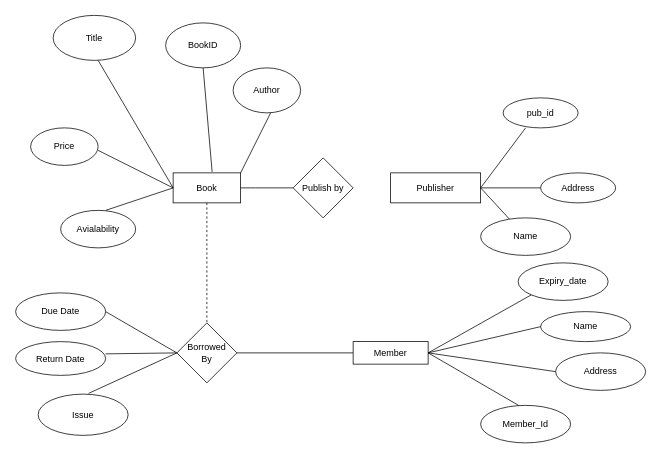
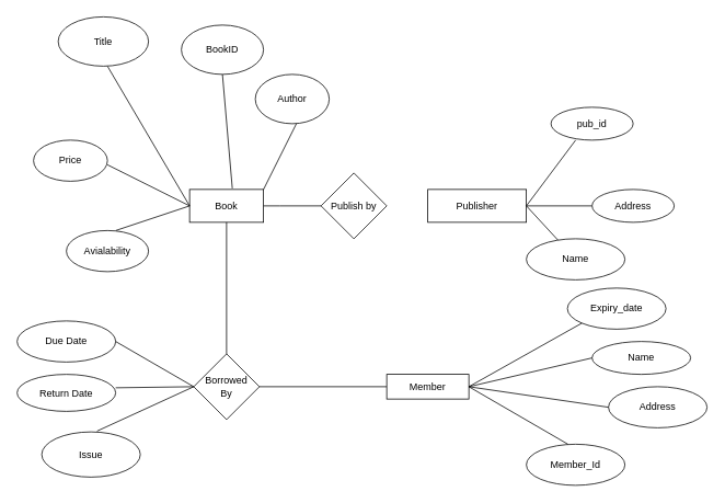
  <mxCell id="0" />
  <mxCell id="1" parent="0" />
  <mxCell id="2" value="Publish by" style="rhombus;whiteSpace=wrap;html=1;" vertex="1" parent="1"><mxGeometry x="390" y="210" width="80" height="80" as="geometry" /></mxCell>
  <mxCell id="3" value="" style="endArrow=none;html=1;rounded=0;entryX=0;entryY=0.5;entryDx=0;entryDy=0;" edge="1" parent="1" target="2"><mxGeometry width="50" height="50" relative="1" as="geometry"><mxPoint x="340" y="250" as="sourcePoint" /><mxPoint x="450" y="230" as="targetPoint" /></mxGeometry></mxCell>
  <mxCell id="4" value="Book" style="rounded=0;whiteSpace=wrap;html=1;" vertex="1" parent="1"><mxGeometry x="230" y="230" width="90" height="40" as="geometry" /></mxCell>
  <mxCell id="5" value="" style="endArrow=none;html=1;rounded=0;exitX=0;exitY=0.5;exitDx=0;exitDy=0;" edge="1" parent="1" source="4"><mxGeometry width="50" height="50" relative="1" as="geometry"><mxPoint x="400" y="280" as="sourcePoint" /><mxPoint x="130" y="80" as="targetPoint" /></mxGeometry></mxCell>
  <mxCell id="6" value="" style="endArrow=none;html=1;rounded=0;exitX=1;exitY=0;exitDx=0;exitDy=0;" edge="1" parent="1" source="4"><mxGeometry width="50" height="50" relative="1" as="geometry"><mxPoint x="300" y="230" as="sourcePoint" /><mxPoint x="360" y="150" as="targetPoint" /></mxGeometry></mxCell>
  <mxCell id="7" value="" style="endArrow=none;html=1;rounded=0;exitX=0.578;exitY=-0.033;exitDx=0;exitDy=0;exitPerimeter=0;" edge="1" parent="1" source="4"><mxGeometry width="50" height="50" relative="1" as="geometry"><mxPoint x="310" y="240" as="sourcePoint" /><mxPoint x="270" y="90" as="targetPoint" /></mxGeometry></mxCell>
  <mxCell id="8" value="" style="endArrow=none;html=1;rounded=0;exitX=0;exitY=0.5;exitDx=0;exitDy=0;" edge="1" parent="1" source="4"><mxGeometry width="50" height="50" relative="1" as="geometry"><mxPoint x="320" y="250" as="sourcePoint" /><mxPoint x="130" y="200" as="targetPoint" /></mxGeometry></mxCell>
  <mxCell id="9" value="" style="endArrow=none;html=1;rounded=0;exitX=0;exitY=0.5;exitDx=0;exitDy=0;" edge="1" parent="1" source="4"><mxGeometry width="50" height="50" relative="1" as="geometry"><mxPoint x="330" y="260" as="sourcePoint" /><mxPoint x="140" y="280" as="targetPoint" /></mxGeometry></mxCell>
  <mxCell id="10" value="" style="endArrow=none;html=1;rounded=0;" edge="1" parent="1" target="4"><mxGeometry width="50" height="50" relative="1" as="geometry"><mxPoint x="340" y="250" as="sourcePoint" /><mxPoint x="340" y="200" as="targetPoint" /></mxGeometry></mxCell>
  <mxCell id="11" value="Author" style="ellipse;whiteSpace=wrap;html=1;" vertex="1" parent="1"><mxGeometry x="310" y="90" width="90" height="60" as="geometry" /></mxCell>
  <mxCell id="12" value="BookID" style="ellipse;whiteSpace=wrap;html=1;" vertex="1" parent="1"><mxGeometry x="220" y="30" width="100" height="60" as="geometry" /></mxCell>
  <mxCell id="13" value="Title" style="ellipse;whiteSpace=wrap;html=1;" vertex="1" parent="1"><mxGeometry x="70" y="20" width="110" height="60" as="geometry" /></mxCell>
  <mxCell id="14" value="Price" style="ellipse;whiteSpace=wrap;html=1;" vertex="1" parent="1"><mxGeometry x="40" y="170" width="90" height="50" as="geometry" /></mxCell>
  <mxCell id="15" value="Avialability" style="ellipse;whiteSpace=wrap;html=1;" vertex="1" parent="1"><mxGeometry x="80" y="280" width="100" height="50" as="geometry" /></mxCell>
  <mxCell id="16" value="Publisher" style="rounded=0;whiteSpace=wrap;html=1;" vertex="1" parent="1"><mxGeometry x="520" y="230" width="120" height="40" as="geometry" /></mxCell>
  <mxCell id="17" value="" style="endArrow=none;html=1;rounded=0;exitX=1;exitY=0.5;exitDx=0;exitDy=0;" edge="1" parent="1" source="16"><mxGeometry width="50" height="50" relative="1" as="geometry"><mxPoint x="640" y="240" as="sourcePoint" /><mxPoint x="700" y="170" as="targetPoint" /></mxGeometry></mxCell>
  <mxCell id="18" value="" style="endArrow=none;html=1;rounded=0;exitX=1;exitY=0.5;exitDx=0;exitDy=0;" edge="1" parent="1" source="16"><mxGeometry width="50" height="50" relative="1" as="geometry"><mxPoint x="360" y="200" as="sourcePoint" /><mxPoint x="720" y="250" as="targetPoint" /></mxGeometry></mxCell>
  <mxCell id="19" value="" style="endArrow=none;html=1;rounded=0;exitX=1;exitY=0.5;exitDx=0;exitDy=0;" edge="1" parent="1" source="16" target="20"><mxGeometry width="50" height="50" relative="1" as="geometry"><mxPoint x="360" y="200" as="sourcePoint" /><mxPoint x="700" y="330" as="targetPoint" /></mxGeometry></mxCell>
  <mxCell id="20" value="Name" style="ellipse;whiteSpace=wrap;html=1;" vertex="1" parent="1"><mxGeometry x="640" y="290" width="120" height="50" as="geometry" /></mxCell>
  <mxCell id="21" value="Address" style="ellipse;whiteSpace=wrap;html=1;" vertex="1" parent="1"><mxGeometry x="720" y="230" width="100" height="40" as="geometry" /></mxCell>
  <mxCell id="22" value="pub_id" style="ellipse;whiteSpace=wrap;html=1;" vertex="1" parent="1"><mxGeometry x="670" y="130" width="100" height="40" as="geometry" /></mxCell>
- <mxCell id="23" value="" style="endArrow=none;html=1;rounded=0;exitX=0.5;exitY=1;exitDx=0;exitDy=0;dashed=1;" edge="1" parent="1" source="4" target="24"><mxGeometry width="50" height="50" relative="1" as="geometry"><mxPoint x="280" y="300" as="sourcePoint" /><mxPoint x="300" y="360" as="targetPoint" /><Array as="points" /></mxGeometry></mxCell>
+ <mxCell id="23" value="" style="endArrow=none;html=1;rounded=0;exitX=0.5;exitY=1;exitDx=0;exitDy=0;" edge="1" parent="1" source="4" target="24"><mxGeometry width="50" height="50" relative="1" as="geometry"><mxPoint x="280" y="300" as="sourcePoint" /><mxPoint x="300" y="360" as="targetPoint" /><Array as="points" /></mxGeometry></mxCell>
  <mxCell id="24" value="Borrowed&lt;br&gt;By" style="rhombus;whiteSpace=wrap;html=1;" vertex="1" parent="1"><mxGeometry x="235" y="430" width="80" height="80" as="geometry" /></mxCell>
  <mxCell id="25" value="" style="endArrow=none;html=1;rounded=0;exitX=1;exitY=0.5;exitDx=0;exitDy=0;" edge="1" parent="1" source="24" target="26"><mxGeometry width="50" height="50" relative="1" as="geometry"><mxPoint x="500" y="490" as="sourcePoint" /><mxPoint x="560" y="470" as="targetPoint" /></mxGeometry></mxCell>
  <mxCell id="26" value="Member" style="rounded=0;whiteSpace=wrap;html=1;" vertex="1" parent="1"><mxGeometry x="470" y="455" width="100" height="30" as="geometry" /></mxCell>
  <mxCell id="27" value="Expiry_date" style="ellipse;whiteSpace=wrap;html=1;" vertex="1" parent="1"><mxGeometry x="690" y="350" width="120" height="50" as="geometry" /></mxCell>
  <mxCell id="28" value="Name" style="ellipse;whiteSpace=wrap;html=1;" vertex="1" parent="1"><mxGeometry x="720" y="415" width="120" height="40" as="geometry" /></mxCell>
  <mxCell id="29" value="Member_Id" style="ellipse;whiteSpace=wrap;html=1;" vertex="1" parent="1"><mxGeometry x="640" y="540" width="120" height="50" as="geometry" /></mxCell>
  <mxCell id="30" value="Address" style="ellipse;whiteSpace=wrap;html=1;" vertex="1" parent="1"><mxGeometry x="740" y="470" width="120" height="50" as="geometry" /></mxCell>
  <mxCell id="31" value="Return Date" style="ellipse;whiteSpace=wrap;html=1;" vertex="1" parent="1"><mxGeometry y="455" width="120" height="45" as="geometry" x="20" /></mxCell>
  <mxCell id="32" value="Issue" style="ellipse;whiteSpace=wrap;html=1;" vertex="1" parent="1"><mxGeometry x="50" y="525" width="120" height="55" as="geometry" /></mxCell>
  <mxCell id="33" value="Due Date" style="ellipse;whiteSpace=wrap;html=1;" vertex="1" parent="1"><mxGeometry y="390" width="120" height="50" as="geometry" x="20" /></mxCell>
  <mxCell id="34" value="" style="endArrow=none;html=1;rounded=0;exitX=0;exitY=0.5;exitDx=0;exitDy=0;entryX=1;entryY=0.5;entryDx=0;entryDy=0;" edge="1" parent="1" source="24" target="33"><mxGeometry width="50" height="50" relative="1" as="geometry"><mxPoint x="500" y="490" as="sourcePoint" /><mxPoint x="550" y="440" as="targetPoint" /></mxGeometry></mxCell>
  <mxCell id="35" value="" style="endArrow=none;html=1;rounded=0;exitX=0;exitY=0.5;exitDx=0;exitDy=0;entryX=1;entryY=0.363;entryDx=0;entryDy=0;entryPerimeter=0;" edge="1" parent="1" source="24" target="31"><mxGeometry width="50" height="50" relative="1" as="geometry"><mxPoint x="500" y="490" as="sourcePoint" /><mxPoint x="550" y="440" as="targetPoint" /></mxGeometry></mxCell>
  <mxCell id="36" value="" style="endArrow=none;html=1;rounded=0;exitX=0;exitY=0.5;exitDx=0;exitDy=0;entryX=0.561;entryY=-0.018;entryDx=0;entryDy=0;entryPerimeter=0;" edge="1" parent="1" source="24" target="32"><mxGeometry width="50" height="50" relative="1" as="geometry"><mxPoint x="500" y="490" as="sourcePoint" /><mxPoint x="550" y="440" as="targetPoint" /></mxGeometry></mxCell>
  <mxCell id="37" value="" style="endArrow=none;html=1;rounded=0;entryX=1;entryY=0.5;entryDx=0;entryDy=0;exitX=0;exitY=1;exitDx=0;exitDy=0;" edge="1" parent="1" source="27" target="26"><mxGeometry width="50" height="50" relative="1" as="geometry"><mxPoint x="500" y="490" as="sourcePoint" /><mxPoint x="550" y="440" as="targetPoint" /></mxGeometry></mxCell>
  <mxCell id="38" value="" style="endArrow=none;html=1;rounded=0;entryX=1;entryY=0.5;entryDx=0;entryDy=0;exitX=0;exitY=0.5;exitDx=0;exitDy=0;" edge="1" parent="1" source="28" target="26"><mxGeometry width="50" height="50" relative="1" as="geometry"><mxPoint x="510" y="500" as="sourcePoint" /><mxPoint x="560" y="450" as="targetPoint" /></mxGeometry></mxCell>
  <mxCell id="39" value="" style="endArrow=none;html=1;rounded=0;exitX=1;exitY=0.5;exitDx=0;exitDy=0;entryX=0;entryY=0.5;entryDx=0;entryDy=0;" edge="1" parent="1" source="26" target="30"><mxGeometry width="50" height="50" relative="1" as="geometry"><mxPoint x="520" y="510" as="sourcePoint" /><mxPoint x="730" y="490" as="targetPoint" /></mxGeometry></mxCell>
  <mxCell id="40" value="" style="endArrow=none;html=1;rounded=0;entryX=1;entryY=0.5;entryDx=0;entryDy=0;exitX=0.422;exitY=0;exitDx=0;exitDy=0;exitPerimeter=0;" edge="1" parent="1" source="29" target="26"><mxGeometry width="50" height="50" relative="1" as="geometry"><mxPoint x="530" y="520" as="sourcePoint" /><mxPoint x="580" y="470" as="targetPoint" /></mxGeometry></mxCell>
